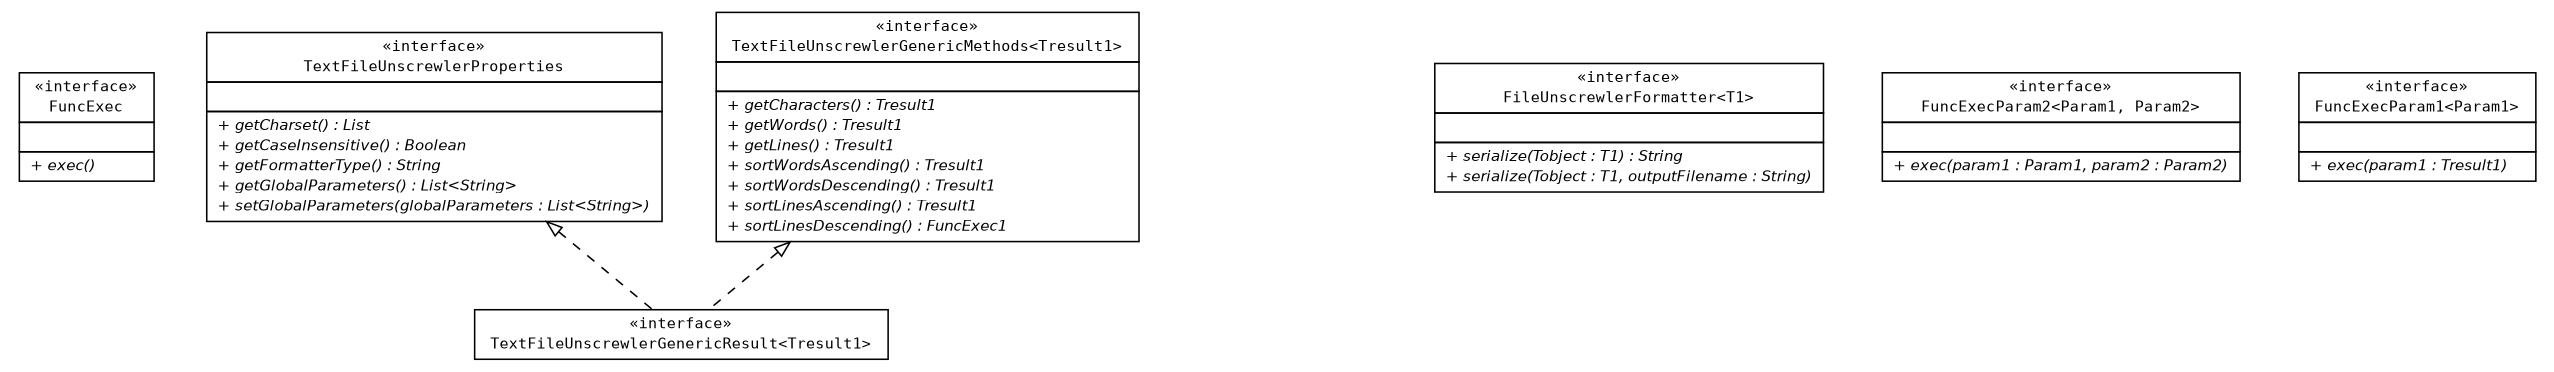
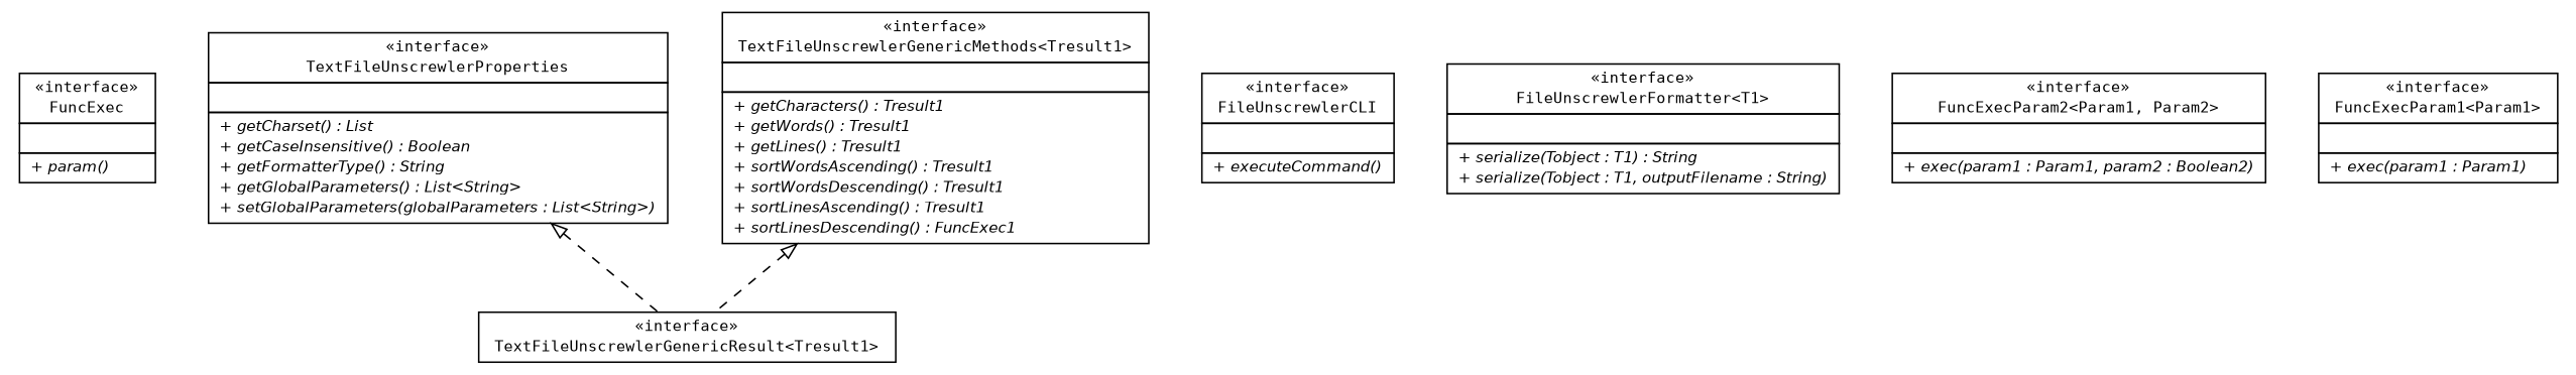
  digraph {
    fontname="DejaVu Sans Mono"
    nodesep=0.25
    ranksep=0.5
    node [fontcolor=black fontname="DejaVu Sans Mono" fontsize=10.0 shape=plaintext]
    edge [arrowtail=empty dir=back fontname="DejaVu Sans Mono" fontsize=10 headport=p labelfontname=Helvetica labelfontsize=10 style=dashed tailport=p]
-   n1 [label=<<table title="org.apache.clusterbr.proc.ifc.FuncExec" border="0" cellborder="1" cellspacing="0" cellpadding="2" port="p" href="./FuncExec.html"> 		<tr><td><table border="0" cellspacing="0" cellpadding="1"> <tr><td align="center" balign="center"> &#171;interface&#187; </td></tr> <tr><td align="center" balign="center"> FuncExec </td></tr> 		</table></td></tr> 		<tr><td><table border="0" cellspacing="0" cellpadding="1"> <tr><td align="left" balign="left">  </td></tr> 		</table></td></tr> 		<tr><td><table border="0" cellspacing="0" cellpadding="1"> <tr><td align="left" balign="left"><font face="Helvetica-Oblique" point-size="10.0"> + exec() </font></td></tr> 		</table></td></tr> 		</table>>]
+   n1 [label=<<table title="org.apache.clusterbr.proc.ifc.FuncExec" border="0" cellborder="1" cellspacing="0" cellpadding="2" port="p" href="./FuncExec.html"> 		<tr><td><table border="0" cellspacing="0" cellpadding="1"> <tr><td align="center" balign="center"> &#171;interface&#187; </td></tr> <tr><td align="center" balign="center"> FuncExec </td></tr> 		</table></td></tr> 		<tr><td><table border="0" cellspacing="0" cellpadding="1"> <tr><td align="left" balign="left">  </td></tr> 		</table></td></tr> 		<tr><td><table border="0" cellspacing="0" cellpadding="1"> <tr><td align="left" balign="left"><font face="Helvetica-Oblique" point-size="10.0"> + param() </font></td></tr> 		</table></td></tr> 		</table>>]
    n2 [label=<<table title="org.apache.clusterbr.proc.ifc.TextFileUnscrewlerProperties" border="0" cellborder="1" cellspacing="0" cellpadding="2" port="p" href="./TextFileUnscrewlerProperties.html"> 		<tr><td><table border="0" cellspacing="0" cellpadding="1"> <tr><td align="center" balign="center"> &#171;interface&#187; </td></tr> <tr><td align="center" balign="center"> TextFileUnscrewlerProperties </td></tr> 		</table></td></tr> 		<tr><td><table border="0" cellspacing="0" cellpadding="1"> <tr><td align="left" balign="left">  </td></tr> 		</table></td></tr> 		<tr><td><table border="0" cellspacing="0" cellpadding="1"> <tr><td align="left" balign="left"><font face="Helvetica-Oblique" point-size="10.0"> + getCharset() : List </font></td></tr> <tr><td align="left" balign="left"><font face="Helvetica-Oblique" point-size="10.0"> + getCaseInsensitive() : Boolean </font></td></tr> <tr><td align="left" balign="left"><font face="Helvetica-Oblique" point-size="10.0"> + getFormatterType() : String </font></td></tr> <tr><td align="left" balign="left"><font face="Helvetica-Oblique" point-size="10.0"> + getGlobalParameters() : List&lt;String&gt; </font></td></tr> <tr><td align="left" balign="left"><font face="Helvetica-Oblique" point-size="10.0"> + setGlobalParameters(globalParameters : List&lt;String&gt;) </font></td></tr> 		</table></td></tr> 		</table>>]
    n3 [label=<<table title="org.apache.clusterbr.proc.ifc.TextFileUnscrewlerGenericResult" border="0" cellborder="1" cellspacing="0" cellpadding="2" port="p" href="./TextFileUnscrewlerGenericResult.html"> 		<tr><td><table border="0" cellspacing="0" cellpadding="1"> <tr><td align="center" balign="center"> &#171;interface&#187; </td></tr> <tr><td align="center" balign="center"> TextFileUnscrewlerGenericResult&lt;Tresult1&gt; </td></tr> 		</table></td></tr> 		</table>>]
+   n4 [label=<<table title="org.apache.clusterbr.proc.ifc.FileUnscrewlerCLI" border="0" cellborder="1" cellspacing="0" cellpadding="2" port="p" href="./FileUnscrewlerCLI.html"> 		<tr><td><table border="0" cellspacing="0" cellpadding="1"> <tr><td align="center" balign="center"> &#171;interface&#187; </td></tr> <tr><td align="center" balign="center"> FileUnscrewlerCLI </td></tr> 		</table></td></tr> 		<tr><td><table border="0" cellspacing="0" cellpadding="1"> <tr><td align="left" balign="left">  </td></tr> 		</table></td></tr> 		<tr><td><table border="0" cellspacing="0" cellpadding="1"> <tr><td align="left" balign="left"><font face="Helvetica-Oblique" point-size="10.0"> + executeCommand() </font></td></tr> 		</table></td></tr> 		</table>>]
    n5 [label=<<table title="org.apache.clusterbr.proc.ifc.FileUnscrewlerFormatter" border="0" cellborder="1" cellspacing="0" cellpadding="2" port="p" href="./FileUnscrewlerFormatter.html"> 		<tr><td><table border="0" cellspacing="0" cellpadding="1"> <tr><td align="center" balign="center"> &#171;interface&#187; </td></tr> <tr><td align="center" balign="center"> FileUnscrewlerFormatter&lt;T1&gt; </td></tr> 		</table></td></tr> 		<tr><td><table border="0" cellspacing="0" cellpadding="1"> <tr><td align="left" balign="left">  </td></tr> 		</table></td></tr> 		<tr><td><table border="0" cellspacing="0" cellpadding="1"> <tr><td align="left" balign="left"><font face="Helvetica-Oblique" point-size="10.0"> + serialize(Tobject : T1) : String </font></td></tr> <tr><td align="left" balign="left"><font face="Helvetica-Oblique" point-size="10.0"> + serialize(Tobject : T1, outputFilename : String) </font></td></tr> 		</table></td></tr> 		</table>>]
-   n6 [label=<<table title="org.apache.clusterbr.proc.ifc.FuncExecParam2" border="0" cellborder="1" cellspacing="0" cellpadding="2" port="p" href="./FuncExecParam2.html"> 		<tr><td><table border="0" cellspacing="0" cellpadding="1"> <tr><td align="center" balign="center"> &#171;interface&#187; </td></tr> <tr><td align="center" balign="center"> FuncExecParam2&lt;Param1, Param2&gt; </td></tr> 		</table></td></tr> 		<tr><td><table border="0" cellspacing="0" cellpadding="1"> <tr><td align="left" balign="left">  </td></tr> 		</table></td></tr> 		<tr><td><table border="0" cellspacing="0" cellpadding="1"> <tr><td align="left" balign="left"><font face="Helvetica-Oblique" point-size="10.0"> + exec(param1 : Param1, param2 : Param2) </font></td></tr> 		</table></td></tr> 		</table>>]
+   n6 [label=<<table title="org.apache.clusterbr.proc.ifc.FuncExecParam2" border="0" cellborder="1" cellspacing="0" cellpadding="2" port="p" href="./FuncExecParam2.html"> 		<tr><td><table border="0" cellspacing="0" cellpadding="1"> <tr><td align="center" balign="center"> &#171;interface&#187; </td></tr> <tr><td align="center" balign="center"> FuncExecParam2&lt;Param1, Param2&gt; </td></tr> 		</table></td></tr> 		<tr><td><table border="0" cellspacing="0" cellpadding="1"> <tr><td align="left" balign="left">  </td></tr> 		</table></td></tr> 		<tr><td><table border="0" cellspacing="0" cellpadding="1"> <tr><td align="left" balign="left"><font face="Helvetica-Oblique" point-size="10.0"> + exec(param1 : Param1, param2 : Boolean2) </font></td></tr> 		</table></td></tr> 		</table>>]
    n7 [label=<<table title="org.apache.clusterbr.proc.ifc.TextFileUnscrewlerGenericMethods" border="0" cellborder="1" cellspacing="0" cellpadding="2" port="p" href="./TextFileUnscrewlerGenericMethods.html"> 		<tr><td><table border="0" cellspacing="0" cellpadding="1"> <tr><td align="center" balign="center"> &#171;interface&#187; </td></tr> <tr><td align="center" balign="center"> TextFileUnscrewlerGenericMethods&lt;Tresult1&gt; </td></tr> 		</table></td></tr> 		<tr><td><table border="0" cellspacing="0" cellpadding="1"> <tr><td align="left" balign="left">  </td></tr> 		</table></td></tr> 		<tr><td><table border="0" cellspacing="0" cellpadding="1"> <tr><td align="left" balign="left"><font face="Helvetica-Oblique" point-size="10.0"> + getCharacters() : Tresult1 </font></td></tr> <tr><td align="left" balign="left"><font face="Helvetica-Oblique" point-size="10.0"> + getWords() : Tresult1 </font></td></tr> <tr><td align="left" balign="left"><font face="Helvetica-Oblique" point-size="10.0"> + getLines() : Tresult1 </font></td></tr> <tr><td align="left" balign="left"><font face="Helvetica-Oblique" point-size="10.0"> + sortWordsAscending() : Tresult1 </font></td></tr> <tr><td align="left" balign="left"><font face="Helvetica-Oblique" point-size="10.0"> + sortWordsDescending() : Tresult1 </font></td></tr> <tr><td align="left" balign="left"><font face="Helvetica-Oblique" point-size="10.0"> + sortLinesAscending() : Tresult1 </font></td></tr> <tr><td align="left" balign="left"><font face="Helvetica-Oblique" point-size="10.0"> + sortLinesDescending() : FuncExec1 </font></td></tr> 		</table></td></tr> 		</table>>]
-   n8 [label=<<table title="org.apache.clusterbr.proc.ifc.FuncExecParam1" border="0" cellborder="1" cellspacing="0" cellpadding="2" port="p" href="./FuncExecParam1.html"> 		<tr><td><table border="0" cellspacing="0" cellpadding="1"> <tr><td align="center" balign="center"> &#171;interface&#187; </td></tr> <tr><td align="center" balign="center"> FuncExecParam1&lt;Param1&gt; </td></tr> 		</table></td></tr> 		<tr><td><table border="0" cellspacing="0" cellpadding="1"> <tr><td align="left" balign="left">  </td></tr> 		</table></td></tr> 		<tr><td><table border="0" cellspacing="0" cellpadding="1"> <tr><td align="left" balign="left"><font face="Helvetica-Oblique" point-size="10.0"> + exec(param1 : Tresult1) </font></td></tr> 		</table></td></tr> 		</table>>]
+   n8 [label=<<table title="org.apache.clusterbr.proc.ifc.FuncExecParam1" border="0" cellborder="1" cellspacing="0" cellpadding="2" port="p" href="./FuncExecParam1.html"> 		<tr><td><table border="0" cellspacing="0" cellpadding="1"> <tr><td align="center" balign="center"> &#171;interface&#187; </td></tr> <tr><td align="center" balign="center"> FuncExecParam1&lt;Param1&gt; </td></tr> 		</table></td></tr> 		<tr><td><table border="0" cellspacing="0" cellpadding="1"> <tr><td align="left" balign="left">  </td></tr> 		</table></td></tr> 		<tr><td><table border="0" cellspacing="0" cellpadding="1"> <tr><td align="left" balign="left"><font face="Helvetica-Oblique" point-size="10.0"> + exec(param1 : Param1) </font></td></tr> 		</table></td></tr> 		</table>>]
    n2 -> n3
    n7 -> n3
  }
